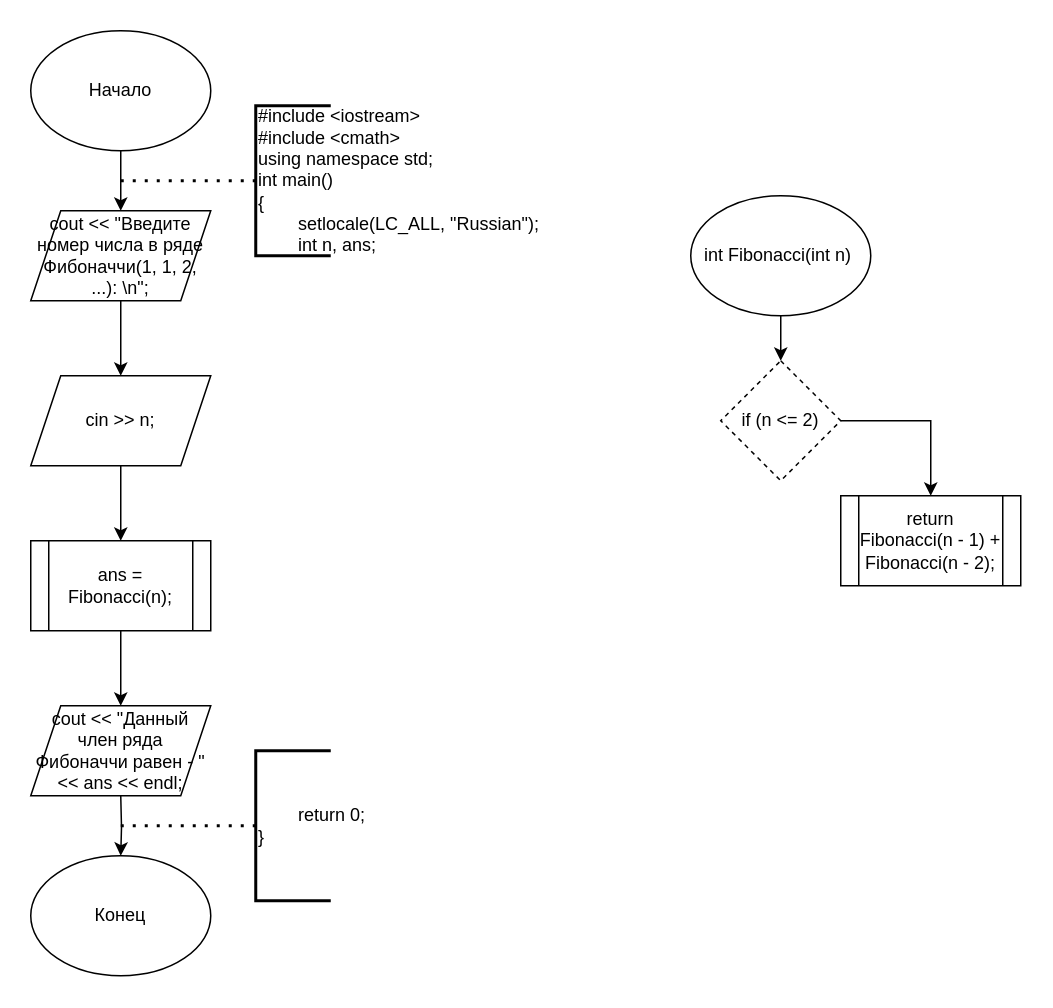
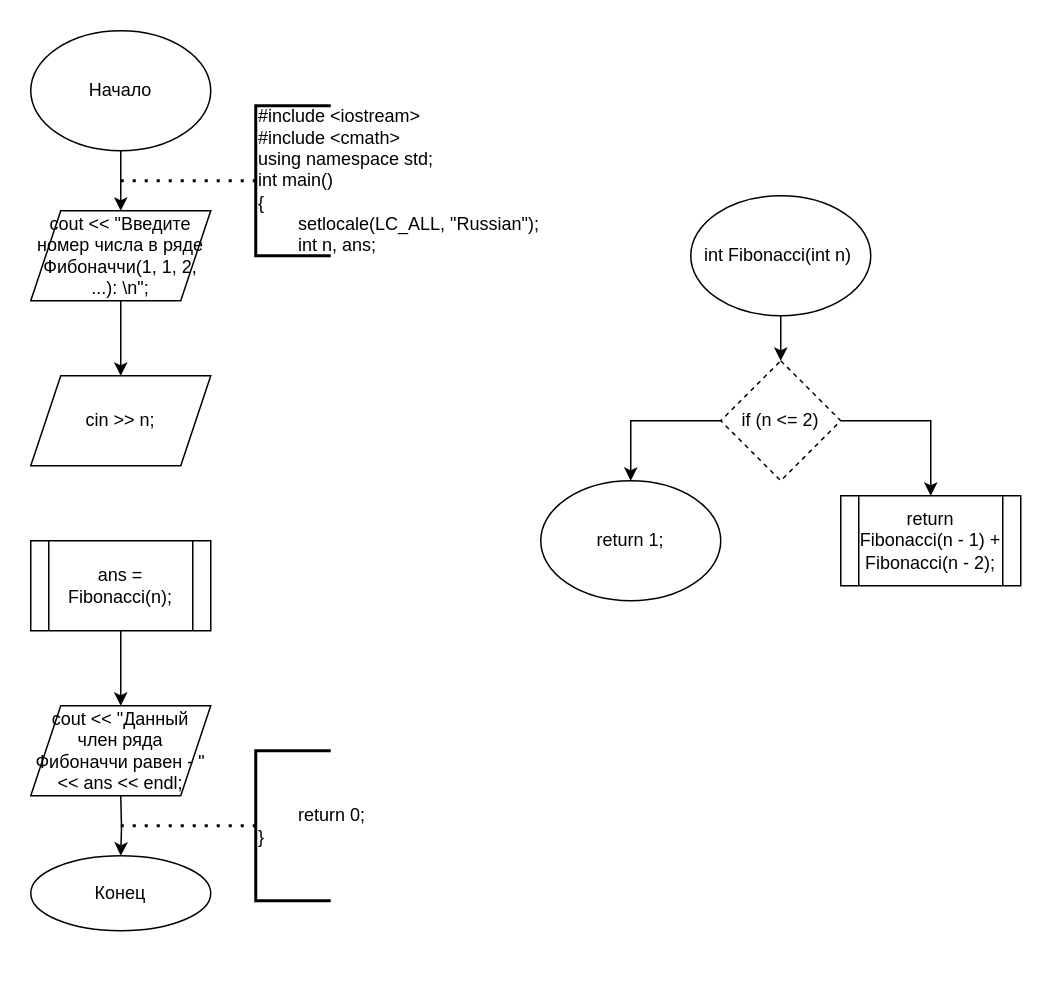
  <mxCell id="0" />
  <mxCell id="1" parent="0" />
  <mxCell id="2" style="edgeStyle=orthogonalEdgeStyle;rounded=0;orthogonalLoop=1;jettySize=auto;html=1;exitX=0.5;exitY=1;exitDx=0;exitDy=0;entryX=0.5;entryY=0;entryDx=0;entryDy=0;" edge="1" parent="1" source="3"><mxGeometry relative="1" as="geometry"><mxPoint x="80" y="140" as="targetPoint" /></mxGeometry></mxCell>
  <mxCell id="3" value="Начало" style="ellipse;whiteSpace=wrap;html=1;" vertex="1" parent="1"><mxGeometry x="20" y="20" width="120" height="80" as="geometry" /></mxCell>
  <mxCell id="4" value="" style="endArrow=none;dashed=1;html=1;dashPattern=1 3;strokeWidth=2;rounded=0;" edge="1" parent="1"><mxGeometry width="50" height="50" relative="1" as="geometry"><mxPoint x="170" y="120" as="sourcePoint" /><mxPoint x="80" y="120" as="targetPoint" /></mxGeometry></mxCell>
  <mxCell id="5" value="&lt;div&gt;#include &amp;lt;iostream&amp;gt;&lt;/div&gt;&lt;div&gt;#include &amp;lt;cmath&amp;gt;&lt;/div&gt;&lt;div&gt;using namespace std;&lt;/div&gt;&lt;div&gt;&lt;div&gt;int main()&lt;/div&gt;&lt;div&gt;{&lt;/div&gt;&lt;div&gt;&lt;span style=&quot;white-space-collapse: collapse;&quot;&gt;&lt;span style=&quot;white-space-collapse: preserve;&quot;&gt;&#09;&lt;/span&gt;setlocale(LC_ALL, &quot;Russian&quot;);&lt;/span&gt;&lt;/div&gt;&lt;div&gt;&lt;span style=&quot;white-space-collapse: collapse;&quot;&gt;&lt;span style=&quot;white-space-collapse: preserve;&quot;&gt;&#09;&lt;/span&gt;int n, ans;&lt;/span&gt;&lt;/div&gt;&lt;/div&gt;" style="strokeWidth=2;html=1;shape=mxgraph.flowchart.annotation_1;align=left;pointerEvents=1;" vertex="1" parent="1"><mxGeometry x="170" y="70" width="50" height="100" as="geometry" /></mxCell>
  <mxCell id="6" style="edgeStyle=orthogonalEdgeStyle;rounded=0;orthogonalLoop=1;jettySize=auto;html=1;exitX=0.5;exitY=1;exitDx=0;exitDy=0;entryX=0.5;entryY=0;entryDx=0;entryDy=0;" edge="1" parent="1" target="7"><mxGeometry relative="1" as="geometry"><mxPoint x="80" y="530" as="sourcePoint" /></mxGeometry></mxCell>
- <mxCell id="7" value="Конец" style="ellipse;whiteSpace=wrap;html=1;" vertex="1" parent="1"><mxGeometry x="20" y="570" width="120" height="80" as="geometry" /></mxCell>
+ <mxCell id="7" value="Конец" style="ellipse;whiteSpace=wrap;html=1;" vertex="1" parent="1"><mxGeometry x="20" y="570" width="120" height="50" as="geometry" /></mxCell>
  <mxCell id="8" value="" style="endArrow=none;dashed=1;html=1;dashPattern=1 3;strokeWidth=2;rounded=0;" edge="1" parent="1"><mxGeometry width="50" height="50" relative="1" as="geometry"><mxPoint x="170" y="550" as="sourcePoint" /><mxPoint x="80" y="550" as="targetPoint" /></mxGeometry></mxCell>
  <mxCell id="9" value="&lt;div&gt;&lt;span style=&quot;white-space-collapse: collapse;&quot;&gt;&lt;span style=&quot;white-space-collapse: preserve;&quot;&gt;&#09;&lt;/span&gt;return 0;&lt;/span&gt;&lt;/div&gt;&lt;div&gt;}&lt;/div&gt;" style="strokeWidth=2;html=1;shape=mxgraph.flowchart.annotation_1;align=left;pointerEvents=1;" vertex="1" parent="1"><mxGeometry x="170" y="500" width="50" height="100" as="geometry" /></mxCell>
  <mxCell id="10" style="edgeStyle=orthogonalEdgeStyle;rounded=0;orthogonalLoop=1;jettySize=auto;html=1;exitX=0.5;exitY=1;exitDx=0;exitDy=0;entryX=0.5;entryY=0;entryDx=0;entryDy=0;" edge="1" parent="1" source="11" target="13"><mxGeometry relative="1" as="geometry" /></mxCell>
  <mxCell id="11" value="cout &amp;lt;&amp;lt; &quot;Введите номер числа в ряде Фибоначчи(1, 1, 2, ...): \n&quot;;" style="shape=parallelogram;perimeter=parallelogramPerimeter;whiteSpace=wrap;html=1;fixedSize=1;" vertex="1" parent="1"><mxGeometry x="20" y="140" width="120" height="60" as="geometry" /></mxCell>
- <mxCell id="12" style="edgeStyle=orthogonalEdgeStyle;rounded=0;orthogonalLoop=1;jettySize=auto;html=1;exitX=0.5;exitY=1;exitDx=0;exitDy=0;entryX=0.5;entryY=0;entryDx=0;entryDy=0;" edge="1" parent="1" source="13" target="15"><mxGeometry relative="1" as="geometry" /></mxCell>
  <mxCell id="13" value="cin &amp;gt;&amp;gt; n;" style="shape=parallelogram;perimeter=parallelogramPerimeter;whiteSpace=wrap;html=1;fixedSize=1;" vertex="1" parent="1"><mxGeometry x="20" y="250" width="120" height="60" as="geometry" /></mxCell>
  <mxCell id="14" style="edgeStyle=orthogonalEdgeStyle;rounded=0;orthogonalLoop=1;jettySize=auto;html=1;exitX=0.5;exitY=1;exitDx=0;exitDy=0;entryX=0.5;entryY=0;entryDx=0;entryDy=0;" edge="1" parent="1" source="15" target="16"><mxGeometry relative="1" as="geometry" /></mxCell>
  <mxCell id="15" value="ans = Fibonacci(n);" style="shape=process;whiteSpace=wrap;html=1;backgroundOutline=1;" vertex="1" parent="1"><mxGeometry x="20" y="360" width="120" height="60" as="geometry" /></mxCell>
  <mxCell id="16" value="cout &amp;lt;&amp;lt; &quot;Данный член ряда Фибоначчи равен - &quot; &amp;lt;&amp;lt; ans &amp;lt;&amp;lt; endl;" style="shape=parallelogram;perimeter=parallelogramPerimeter;whiteSpace=wrap;html=1;fixedSize=1;" vertex="1" parent="1"><mxGeometry x="20" y="470" width="120" height="60" as="geometry" /></mxCell>
  <mxCell id="17" style="edgeStyle=orthogonalEdgeStyle;rounded=0;orthogonalLoop=1;jettySize=auto;html=1;exitX=0.5;exitY=1;exitDx=0;exitDy=0;entryX=0.5;entryY=0;entryDx=0;entryDy=0;" edge="1" parent="1" source="18" target="21"><mxGeometry relative="1" as="geometry" /></mxCell>
  <mxCell id="18" value="int Fibonacci(int n)&amp;nbsp;" style="ellipse;whiteSpace=wrap;html=1;" vertex="1" parent="1"><mxGeometry x="460" y="130" width="120" height="80" as="geometry" /></mxCell>
+ <mxCell id="19" style="edgeStyle=orthogonalEdgeStyle;rounded=0;orthogonalLoop=1;jettySize=auto;html=1;exitX=0;exitY=0.5;exitDx=0;exitDy=0;" edge="1" parent="1" source="21" target="22"><mxGeometry relative="1" as="geometry" /></mxCell>
  <mxCell id="20" style="edgeStyle=orthogonalEdgeStyle;rounded=0;orthogonalLoop=1;jettySize=auto;html=1;exitX=1;exitY=0.5;exitDx=0;exitDy=0;entryX=0.5;entryY=0;entryDx=0;entryDy=0;" edge="1" parent="1" source="21" target="23"><mxGeometry relative="1" as="geometry" /></mxCell>
  <mxCell id="21" value="if (n &amp;lt;= 2)" style="rhombus;whiteSpace=wrap;html=1;dashed=1;" vertex="1" parent="1"><mxGeometry x="480" y="240" width="80" height="80" as="geometry" /></mxCell>
+ <mxCell id="22" value="return 1;" style="ellipse;whiteSpace=wrap;html=1;" vertex="1" parent="1"><mxGeometry x="360" y="320" width="120" height="80" as="geometry" /></mxCell>
  <mxCell id="23" value="return Fibonacci(n - 1) + Fibonacci(n - 2);" style="shape=process;whiteSpace=wrap;html=1;backgroundOutline=1;" vertex="1" parent="1"><mxGeometry x="560" y="330" width="120" height="60" as="geometry" /></mxCell>
